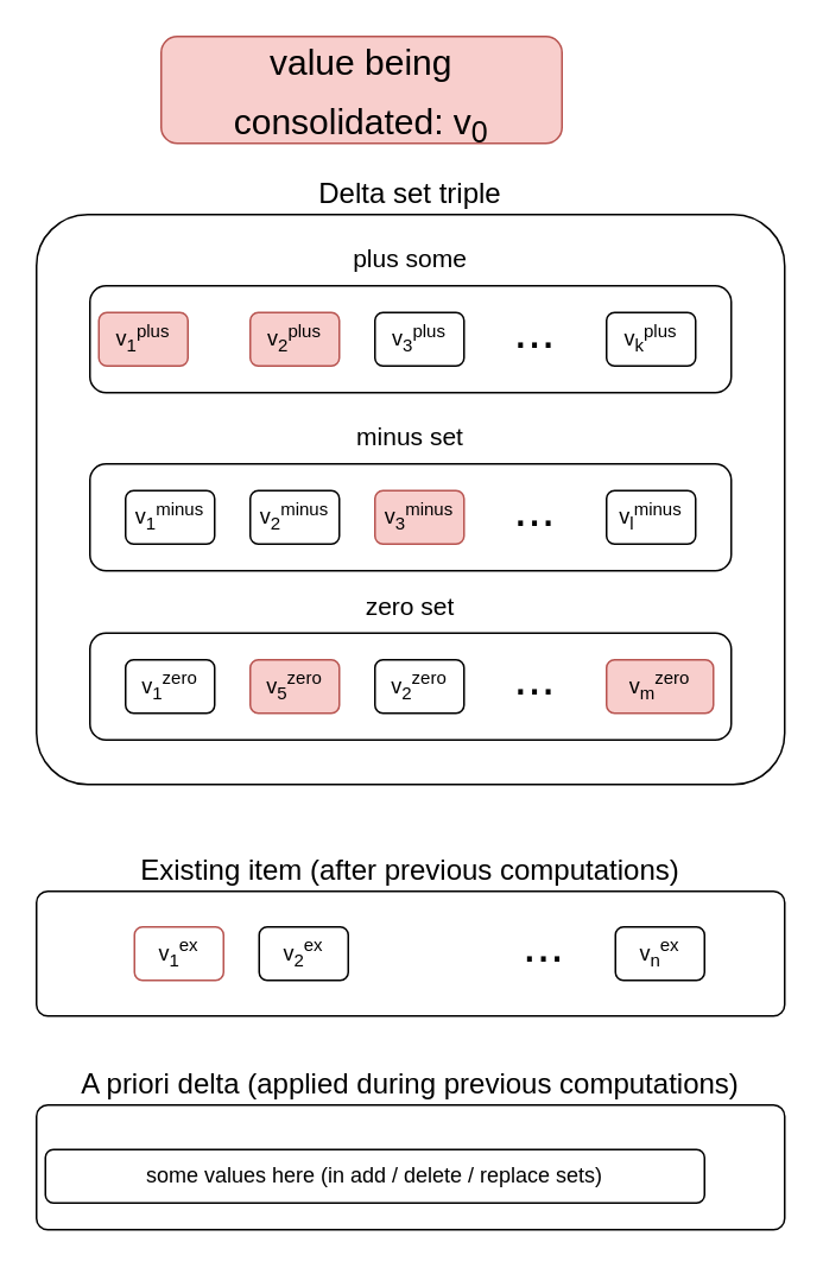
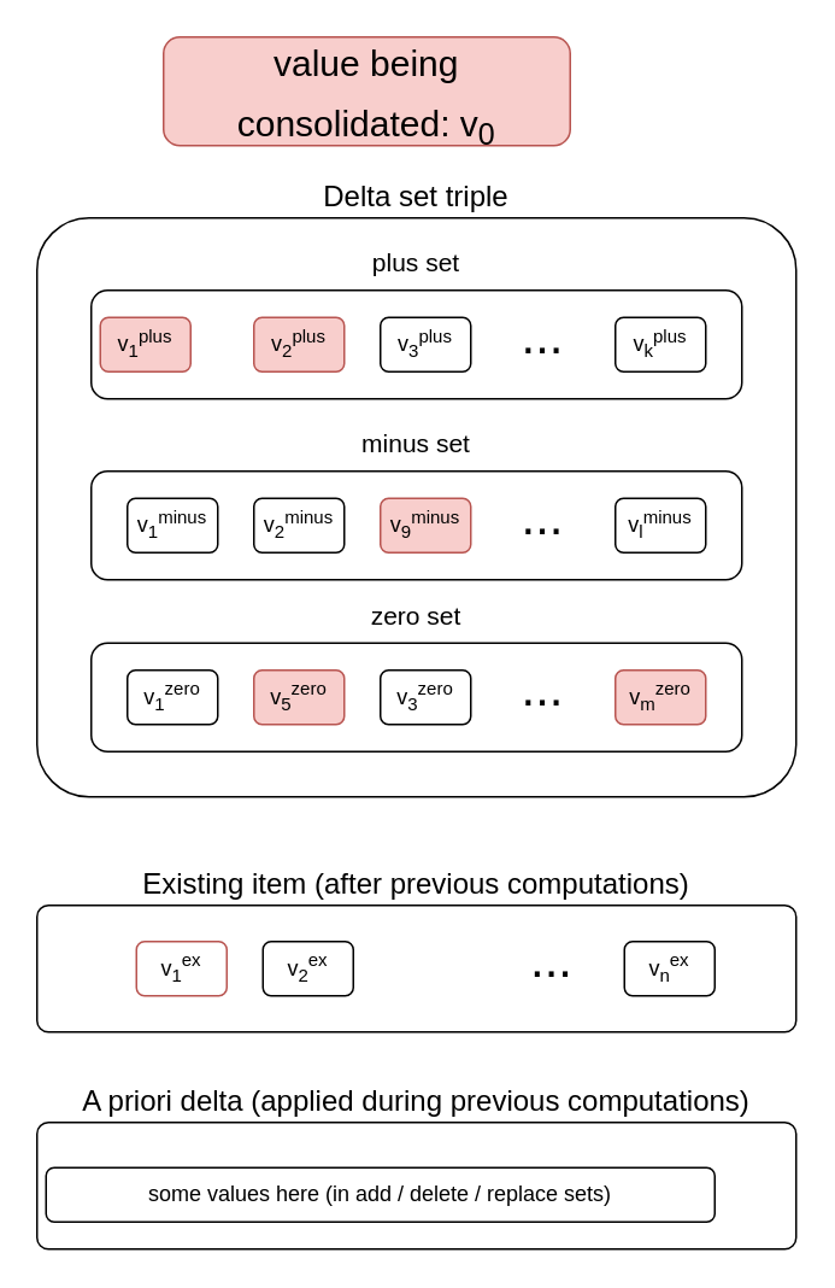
  <mxCell id="0" />
  <mxCell id="1" parent="0" />
  <mxCell id="2" value="Delta set triple" style="rounded=1;whiteSpace=wrap;html=1;fontSize=16;fontStyle=0;labelPosition=center;verticalLabelPosition=top;align=center;verticalAlign=bottom;arcSize=9;" vertex="1" parent="1"><mxGeometry x="20" y="120" width="420" height="320" as="geometry" /></mxCell>
- <mxCell id="3" value="&lt;font style=&quot;font-size: 14px&quot;&gt;plus some&lt;/font&gt;" style="rounded=1;whiteSpace=wrap;html=1;fontSize=28;labelPosition=center;verticalLabelPosition=top;align=center;verticalAlign=bottom;" vertex="1" parent="1"><mxGeometry x="50" y="160" width="360" height="60" as="geometry" /></mxCell>
+ <mxCell id="3" value="&lt;font style=&quot;font-size: 14px&quot;&gt;plus set&lt;/font&gt;" style="rounded=1;whiteSpace=wrap;html=1;fontSize=28;labelPosition=center;verticalLabelPosition=top;align=center;verticalAlign=bottom;" vertex="1" parent="1"><mxGeometry x="50" y="160" width="360" height="60" as="geometry" /></mxCell>
  <mxCell id="4" value="v&lt;sub&gt;1&lt;/sub&gt;&lt;sup&gt;plus&lt;/sup&gt;" style="rounded=1;whiteSpace=wrap;html=1;fillColor=#f8cecc;strokeColor=#b85450;" vertex="1" parent="1"><mxGeometry x="55" y="175" width="50" height="30" as="geometry" /></mxCell>
  <mxCell id="5" value="v&lt;sub&gt;2&lt;/sub&gt;&lt;sup&gt;plus&lt;/sup&gt;" style="rounded=1;whiteSpace=wrap;html=1;fillColor=#f8cecc;strokeColor=#b85450;" vertex="1" parent="1"><mxGeometry x="140" y="175" width="50" height="30" as="geometry" /></mxCell>
  <mxCell id="6" value="v&lt;sub&gt;3&lt;/sub&gt;&lt;sup&gt;plus&lt;/sup&gt;" style="rounded=1;whiteSpace=wrap;html=1;" vertex="1" parent="1"><mxGeometry x="210" y="175" width="50" height="30" as="geometry" /></mxCell>
  <mxCell id="7" value="v&lt;sub&gt;k&lt;/sub&gt;&lt;sup&gt;plus&lt;/sup&gt;" style="rounded=1;whiteSpace=wrap;html=1;" vertex="1" parent="1"><mxGeometry x="340" y="175" width="50" height="30" as="geometry" /></mxCell>
  <mxCell id="8" value="..." style="text;html=1;strokeColor=none;fillColor=none;align=center;verticalAlign=middle;whiteSpace=wrap;rounded=0;fontSize=28;" vertex="1" parent="1"><mxGeometry x="280" y="175" width="40" height="20" as="geometry" /></mxCell>
  <mxCell id="9" value="&lt;font style=&quot;font-size: 14px&quot;&gt;minus set&lt;/font&gt;" style="rounded=1;whiteSpace=wrap;html=1;fontSize=28;labelPosition=center;verticalLabelPosition=top;align=center;verticalAlign=bottom;" vertex="1" parent="1"><mxGeometry x="50" y="260" width="360" height="60" as="geometry" /></mxCell>
  <mxCell id="10" value="v&lt;sub&gt;1&lt;/sub&gt;&lt;sup&gt;minus&lt;/sup&gt;" style="rounded=1;whiteSpace=wrap;html=1;" vertex="1" parent="1"><mxGeometry x="70" y="275" width="50" height="30" as="geometry" /></mxCell>
  <mxCell id="11" value="v&lt;sub&gt;2&lt;/sub&gt;&lt;sup&gt;minus&lt;/sup&gt;" style="rounded=1;whiteSpace=wrap;html=1;" vertex="1" parent="1"><mxGeometry x="140" y="275" width="50" height="30" as="geometry" /></mxCell>
- <mxCell id="12" value="v&lt;sub&gt;3&lt;/sub&gt;&lt;sup&gt;minus&lt;/sup&gt;" style="rounded=1;whiteSpace=wrap;html=1;fillColor=#f8cecc;strokeColor=#b85450;" vertex="1" parent="1"><mxGeometry x="210" y="275" width="50" height="30" as="geometry" /></mxCell>
+ <mxCell id="12" value="v&lt;sub&gt;9&lt;/sub&gt;&lt;sup&gt;minus&lt;/sup&gt;" style="rounded=1;whiteSpace=wrap;html=1;fillColor=#f8cecc;strokeColor=#b85450;" vertex="1" parent="1"><mxGeometry x="210" y="275" width="50" height="30" as="geometry" /></mxCell>
  <mxCell id="13" value="v&lt;sub&gt;l&lt;/sub&gt;&lt;sup&gt;minus&lt;/sup&gt;" style="rounded=1;whiteSpace=wrap;html=1;" vertex="1" parent="1"><mxGeometry x="340" y="275" width="50" height="30" as="geometry" /></mxCell>
  <mxCell id="14" value="..." style="text;html=1;strokeColor=none;fillColor=none;align=center;verticalAlign=middle;whiteSpace=wrap;rounded=0;fontSize=28;" vertex="1" parent="1"><mxGeometry x="280" y="275" width="40" height="20" as="geometry" /></mxCell>
  <mxCell id="15" value="&lt;font style=&quot;font-size: 14px&quot;&gt;zero set&lt;/font&gt;" style="rounded=1;whiteSpace=wrap;html=1;fontSize=28;labelPosition=center;verticalLabelPosition=top;align=center;verticalAlign=bottom;" vertex="1" parent="1"><mxGeometry x="50" y="355" width="360" height="60" as="geometry" /></mxCell>
  <mxCell id="16" value="v&lt;sub&gt;1&lt;/sub&gt;&lt;sup&gt;zero&lt;/sup&gt;" style="rounded=1;whiteSpace=wrap;html=1;" vertex="1" parent="1"><mxGeometry x="70" y="370" width="50" height="30" as="geometry" /></mxCell>
  <mxCell id="17" value="v&lt;sub&gt;5&lt;/sub&gt;&lt;sup&gt;zero&lt;/sup&gt;" style="rounded=1;whiteSpace=wrap;html=1;fillColor=#f8cecc;strokeColor=#b85450;" vertex="1" parent="1"><mxGeometry x="140" y="370" width="50" height="30" as="geometry" /></mxCell>
- <mxCell id="18" value="v&lt;sub&gt;2&lt;/sub&gt;&lt;sup&gt;zero&lt;/sup&gt;" style="rounded=1;whiteSpace=wrap;html=1;" vertex="1" parent="1"><mxGeometry x="210" y="370" width="50" height="30" as="geometry" /></mxCell>
- <mxCell id="19" value="v&lt;sub&gt;m&lt;/sub&gt;&lt;sup&gt;zero&lt;/sup&gt;" style="rounded=1;whiteSpace=wrap;html=1;fillColor=#f8cecc;strokeColor=#b85450;" vertex="1" parent="1"><mxGeometry x="340" y="370" width="60" height="30" as="geometry" /></mxCell>
+ <mxCell id="18" value="v&lt;sub&gt;3&lt;/sub&gt;&lt;sup&gt;zero&lt;/sup&gt;" style="rounded=1;whiteSpace=wrap;html=1;" vertex="1" parent="1"><mxGeometry x="210" y="370" width="50" height="30" as="geometry" /></mxCell>
+ <mxCell id="19" value="v&lt;sub&gt;m&lt;/sub&gt;&lt;sup&gt;zero&lt;/sup&gt;" style="rounded=1;whiteSpace=wrap;html=1;fillColor=#f8cecc;strokeColor=#b85450;" vertex="1" parent="1"><mxGeometry x="340" y="370" width="50" height="30" as="geometry" /></mxCell>
  <mxCell id="20" value="..." style="text;html=1;strokeColor=none;fillColor=none;align=center;verticalAlign=middle;whiteSpace=wrap;rounded=0;fontSize=28;" vertex="1" parent="1"><mxGeometry x="280" y="370" width="40" height="20" as="geometry" /></mxCell>
  <mxCell id="21" value="Existing item (after previous computations)" style="rounded=1;whiteSpace=wrap;html=1;fontSize=16;fontStyle=0;labelPosition=center;verticalLabelPosition=top;align=center;verticalAlign=bottom;arcSize=9;" vertex="1" parent="1"><mxGeometry x="20" y="500" width="420" height="70" as="geometry" /></mxCell>
  <mxCell id="22" value="v&lt;sub&gt;1&lt;/sub&gt;&lt;sup&gt;ex&lt;/sup&gt;" style="rounded=1;whiteSpace=wrap;html=1;fillColor=#ffffff;strokeColor=#b85450;" vertex="1" parent="1"><mxGeometry x="75" y="520" width="50" height="30" as="geometry" /></mxCell>
  <mxCell id="23" value="v&lt;sub&gt;2&lt;/sub&gt;&lt;sup&gt;ex&lt;/sup&gt;" style="rounded=1;whiteSpace=wrap;html=1;" vertex="1" parent="1"><mxGeometry x="145" y="520" width="50" height="30" as="geometry" /></mxCell>
  <mxCell id="24" value="v&lt;sub&gt;n&lt;/sub&gt;&lt;sup&gt;ex&lt;/sup&gt;" style="rounded=1;whiteSpace=wrap;html=1;" vertex="1" parent="1"><mxGeometry x="345" y="520" width="50" height="30" as="geometry" /></mxCell>
  <mxCell id="25" value="..." style="text;html=1;strokeColor=none;fillColor=none;align=center;verticalAlign=middle;whiteSpace=wrap;rounded=0;fontSize=28;" vertex="1" parent="1"><mxGeometry x="285" y="520" width="40" height="20" as="geometry" /></mxCell>
  <mxCell id="26" value="A priori delta (applied during previous computations)" style="rounded=1;whiteSpace=wrap;html=1;fontSize=16;fontStyle=0;labelPosition=center;verticalLabelPosition=top;align=center;verticalAlign=bottom;arcSize=9;" vertex="1" parent="1"><mxGeometry x="20" y="620" width="420" height="70" as="geometry" /></mxCell>
  <mxCell id="27" value="some values here (in add / delete / replace sets)" style="rounded=1;whiteSpace=wrap;html=1;" vertex="1" parent="1"><mxGeometry x="25" y="645" width="370" height="30" as="geometry" /></mxCell>
  <mxCell id="28" value="&lt;font style=&quot;font-size: 20px&quot;&gt;value being consolidated: v&lt;sub&gt;0&lt;/sub&gt;&lt;/font&gt;" style="rounded=1;whiteSpace=wrap;html=1;fontSize=28;fillColor=#f8cecc;strokeColor=#B85450;" vertex="1" parent="1"><mxGeometry x="90" y="20" width="225" height="60" as="geometry" /></mxCell>
